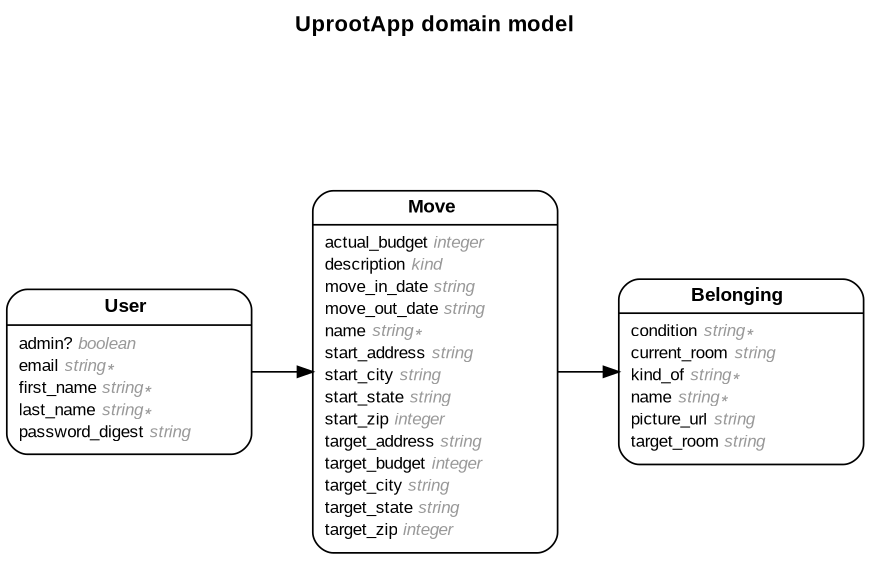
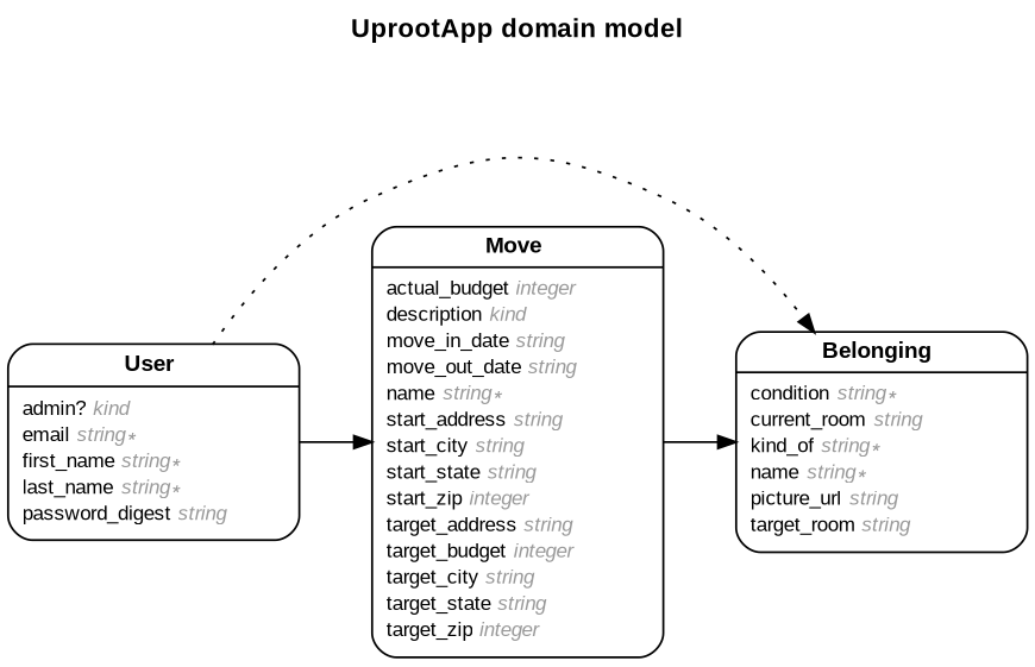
  digraph {
    concentrate=true
    fontname="Arial Bold"
    fontsize=13
    label="UprootApp domain model\n\n"
    labelloc=t
    nodesep=0.4
    rankdir=LR
    ranksep=0.5
    node [fontname=Arial fontsize=10 margin="0.07,0.05" penwidth=1.0 shape=Mrecord]
    edge [arrowhead=normal arrowsize=0.9 arrowtail=none dir=both fontname=Arial fontsize=7 labelangle=32 labeldistance=1.8 penwidth=1.0 weight=2]
    n1 [label=<<table border="0" align="center" cellspacing="0.5" cellpadding="0" width="134">   <tr><td align="center" valign="bottom" width="130"><font face="Arial Bold" point-size="11">Belonging</font></td></tr> </table> | <table border="0" align="left" cellspacing="2" cellpadding="0" width="134">   <tr><td align="left" width="130" port="condition">condition <font face="Arial Italic" color="grey60">string ∗</font></td></tr>   <tr><td align="left" width="130" port="current_room">current_room <font face="Arial Italic" color="grey60">string</font></td></tr>   <tr><td align="left" width="130" port="kind_of">kind_of <font face="Arial Italic" color="grey60">string ∗</font></td></tr>   <tr><td align="left" width="130" port="name">name <font face="Arial Italic" color="grey60">string ∗</font></td></tr>   <tr><td align="left" width="130" port="picture_url">picture_url <font face="Arial Italic" color="grey60">string</font></td></tr>   <tr><td align="left" width="130" port="target_room">target_room <font face="Arial Italic" color="grey60">string</font></td></tr> </table> >]
    n2 [label=<<table border="0" align="center" cellspacing="0.5" cellpadding="0" width="134">   <tr><td align="center" valign="bottom" width="130"><font face="Arial Bold" point-size="11">Move</font></td></tr> </table> | <table border="0" align="left" cellspacing="2" cellpadding="0" width="134">   <tr><td align="left" width="130" port="actual_budget">actual_budget <font face="Arial Italic" color="grey60">integer</font></td></tr>   <tr><td align="left" width="130" port="description">description <font face="Arial Italic" color="grey60">kind</font></td></tr>   <tr><td align="left" width="130" port="move_in_date">move_in_date <font face="Arial Italic" color="grey60">string</font></td></tr>   <tr><td align="left" width="130" port="move_out_date">move_out_date <font face="Arial Italic" color="grey60">string</font></td></tr>   <tr><td align="left" width="130" port="name">name <font face="Arial Italic" color="grey60">string ∗</font></td></tr>   <tr><td align="left" width="130" port="start_address">start_address <font face="Arial Italic" color="grey60">string</font></td></tr>   <tr><td align="left" width="130" port="start_city">start_city <font face="Arial Italic" color="grey60">string</font></td></tr>   <tr><td align="left" width="130" port="start_state">start_state <font face="Arial Italic" color="grey60">string</font></td></tr>   <tr><td align="left" width="130" port="start_zip">start_zip <font face="Arial Italic" color="grey60">integer</font></td></tr>   <tr><td align="left" width="130" port="target_address">target_address <font face="Arial Italic" color="grey60">string</font></td></tr>   <tr><td align="left" width="130" port="target_budget">target_budget <font face="Arial Italic" color="grey60">integer</font></td></tr>   <tr><td align="left" width="130" port="target_city">target_city <font face="Arial Italic" color="grey60">string</font></td></tr>   <tr><td align="left" width="130" port="target_state">target_state <font face="Arial Italic" color="grey60">string</font></td></tr>   <tr><td align="left" width="130" port="target_zip">target_zip <font face="Arial Italic" color="grey60">integer</font></td></tr> </table> >]
-   n3 [label=<<table border="0" align="center" cellspacing="0.5" cellpadding="0" width="134">   <tr><td align="center" valign="bottom" width="130"><font face="Arial Bold" point-size="11">User</font></td></tr> </table> | <table border="0" align="left" cellspacing="2" cellpadding="0" width="134">   <tr><td align="left" width="130" port="admin?">admin? <font face="Arial Italic" color="grey60">boolean</font></td></tr>   <tr><td align="left" width="130" port="email">email <font face="Arial Italic" color="grey60">string ∗</font></td></tr>   <tr><td align="left" width="130" port="first_name">first_name <font face="Arial Italic" color="grey60">string ∗</font></td></tr>   <tr><td align="left" width="130" port="last_name">last_name <font face="Arial Italic" color="grey60">string ∗</font></td></tr>   <tr><td align="left" width="130" port="password_digest">password_digest <font face="Arial Italic" color="grey60">string</font></td></tr> </table> >]
+   n3 [label=<<table border="0" align="center" cellspacing="0.5" cellpadding="0" width="134">   <tr><td align="center" valign="bottom" width="130"><font face="Arial Bold" point-size="11">User</font></td></tr> </table> | <table border="0" align="left" cellspacing="2" cellpadding="0" width="134">   <tr><td align="left" width="130" port="admin?">admin? <font face="Arial Italic" color="grey60">kind</font></td></tr>   <tr><td align="left" width="130" port="email">email <font face="Arial Italic" color="grey60">string ∗</font></td></tr>   <tr><td align="left" width="130" port="first_name">first_name <font face="Arial Italic" color="grey60">string ∗</font></td></tr>   <tr><td align="left" width="130" port="last_name">last_name <font face="Arial Italic" color="grey60">string ∗</font></td></tr>   <tr><td align="left" width="130" port="password_digest">password_digest <font face="Arial Italic" color="grey60">string</font></td></tr> </table> >]
    n2 -> n1
+   n3 -> n1 [constraint=false style=dotted weight=1]
    n3 -> n2
  }
